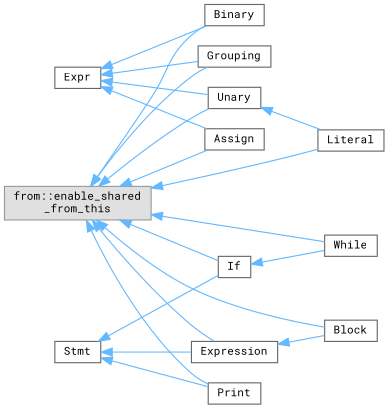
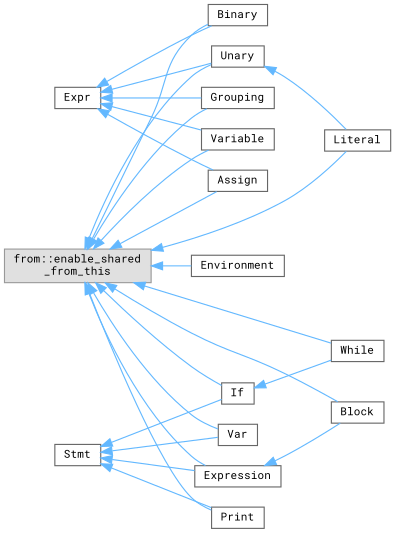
  digraph {
    fontname="Roboto Mono"
    rankdir=LR
    node [color=grey40 fillcolor=white fontname="Roboto Mono" fontsize=10 shape=box style=filled]
    edge [color=steelblue1 dir=back fontname="Roboto Mono" fontsize=10 labelfontname=Helvetica labelfontsize=10 style=solid]
    n1 [color=grey60 fillcolor="#E0E0E0" height=0.2 label="from::enable_shared\l_from_this" width=0.4]
    n2 [height=0.2 label=Assign width=0.4]
    n3 [height=0.2 label=Binary width=0.4]
    n4 [height=0.2 label=Block width=0.4]
+   n5 [height=0.2 label=Environment width=0.4]
    n6 [height=0.2 label=Expression width=0.4]
    n7 [height=0.2 label=Grouping width=0.4]
    n8 [height=0.2 label=If width=0.4]
    n9 [height=0.2 label=Literal width=0.4]
    n10 [height=0.2 label=Print width=0.4]
    n11 [height=0.2 label=Unary width=0.4]
+   n12 [height=0.2 label=Var width=0.4]
+   n13 [height=0.2 label=Variable width=0.4]
    n14 [height=0.2 label=While width=0.4]
    n15 [height=0.2 label=Expr width=0.4]
    n16 [height=0.2 label=Stmt width=0.4]
    n1 -> n2
    n1 -> n3
    n1 -> n4
+   n1 -> n5
    n1 -> n6
    n1 -> n7
    n1 -> n8
    n1 -> n9
    n1 -> n10
    n1 -> n11
+   n1 -> n12
+   n1 -> n13
    n1 -> n14
    n6 -> n4
    n8 -> n14
    n11 -> n9
    n15 -> n2
    n15 -> n3
    n15 -> n7
    n15 -> n11
+   n15 -> n13
    n16 -> n6
    n16 -> n8
    n16 -> n10
+   n16 -> n12
  }
